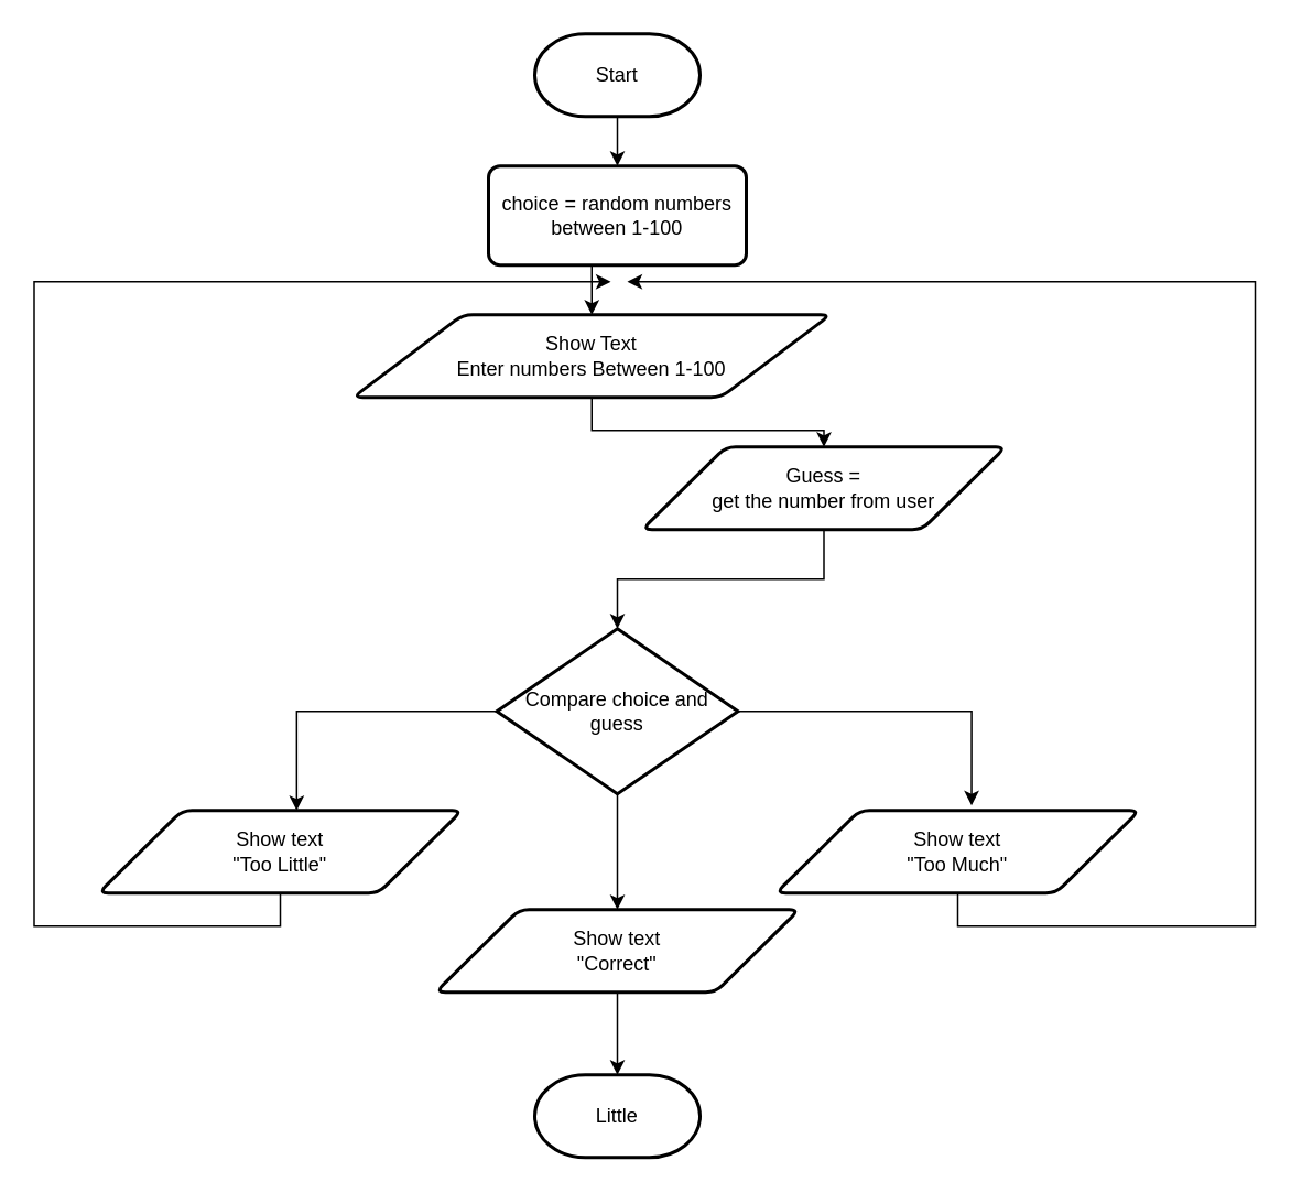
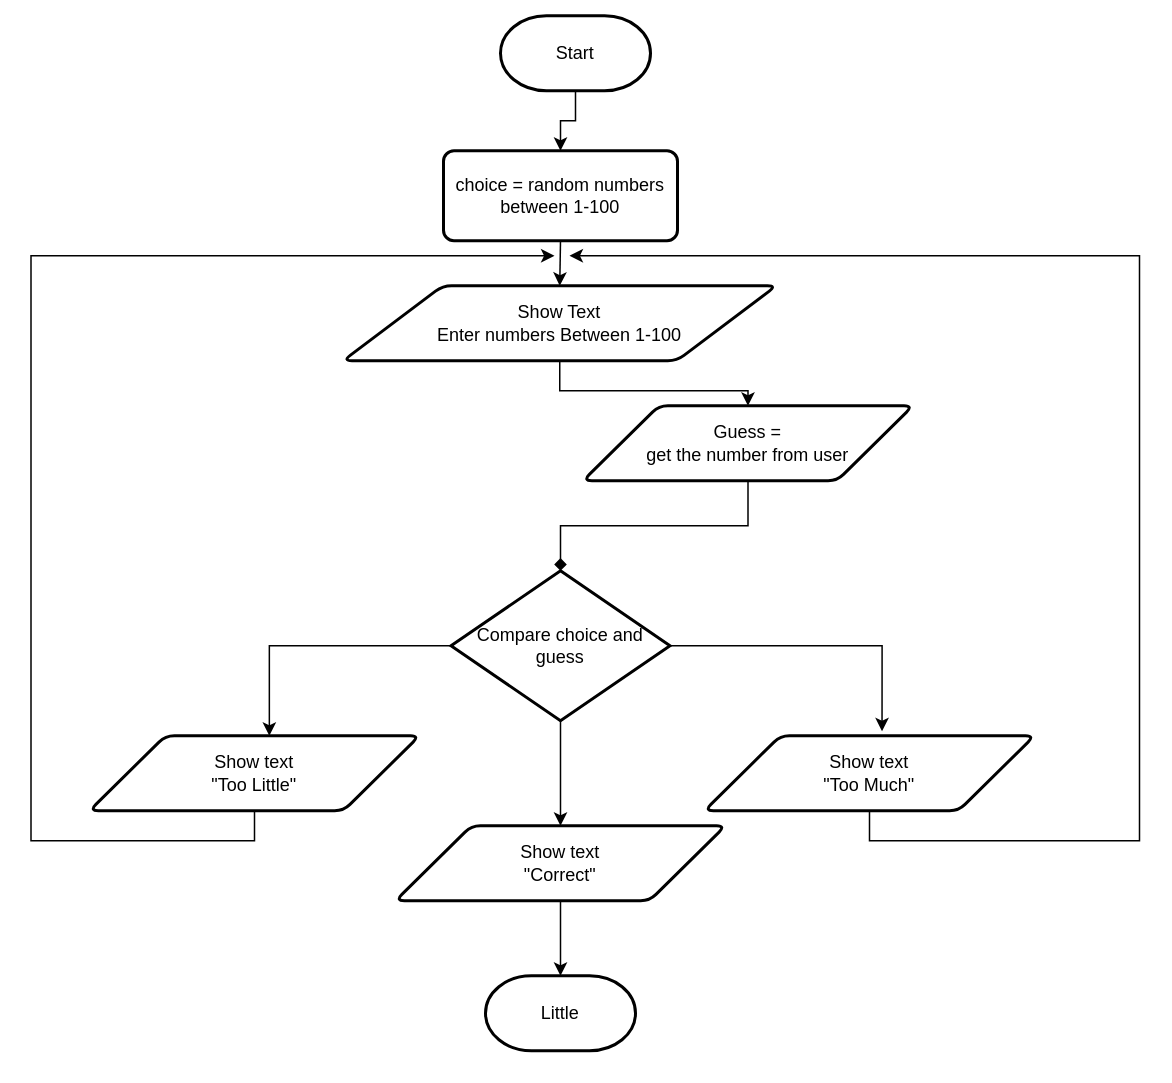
  <mxCell id="0" />
  <mxCell id="1" parent="0" />
  <mxCell id="2" style="edgeStyle=orthogonalEdgeStyle;rounded=0;orthogonalLoop=1;jettySize=auto;html=1;exitX=0.5;exitY=1;exitDx=0;exitDy=0;exitPerimeter=0;entryX=0.5;entryY=0;entryDx=0;entryDy=0;" parent="1" source="3" target="5" edge="1"><mxGeometry relative="1" as="geometry" /></mxCell>
- <mxCell id="3" value="Start" style="strokeWidth=2;html=1;shape=mxgraph.flowchart.terminator;whiteSpace=wrap;" parent="1" vertex="1"><mxGeometry x="323" y="20" width="100" height="50" as="geometry" /></mxCell>
+ <mxCell id="3" value="Start" style="strokeWidth=2;html=1;shape=mxgraph.flowchart.terminator;whiteSpace=wrap;" parent="1" vertex="1"><mxGeometry x="333" y="10" width="100" height="50" as="geometry" /></mxCell>
  <mxCell id="4" style="edgeStyle=orthogonalEdgeStyle;rounded=0;orthogonalLoop=1;jettySize=auto;html=1;exitX=0.5;exitY=1;exitDx=0;exitDy=0;entryX=0.5;entryY=0;entryDx=0;entryDy=0;" edge="1" parent="1" source="5" target="7"><mxGeometry relative="1" as="geometry" /></mxCell>
  <mxCell id="5" value="choice = random numbers between 1-100" style="rounded=1;whiteSpace=wrap;html=1;absoluteArcSize=1;arcSize=14;strokeWidth=2;" parent="1" vertex="1"><mxGeometry x="295" y="100" width="156" height="60" as="geometry" /></mxCell>
  <mxCell id="6" style="edgeStyle=orthogonalEdgeStyle;rounded=0;orthogonalLoop=1;jettySize=auto;html=1;exitX=0.5;exitY=1;exitDx=0;exitDy=0;entryX=0.5;entryY=0;entryDx=0;entryDy=0;" edge="1" parent="1" source="7" target="8"><mxGeometry relative="1" as="geometry" /></mxCell>
- <mxCell id="7" value="Show Text&lt;br&gt;Enter numbers Between 1-100" style="shape=parallelogram;html=1;strokeWidth=2;perimeter=parallelogramPerimeter;whiteSpace=wrap;rounded=1;arcSize=12;size=0.23;" vertex="1" parent="1"><mxGeometry x="213" y="190" width="289" height="50" as="geometry" /></mxCell>
+ <mxCell id="7" value="Show Text&lt;br&gt;Enter numbers Between 1-100" style="shape=parallelogram;html=1;strokeWidth=2;perimeter=parallelogramPerimeter;whiteSpace=wrap;rounded=1;arcSize=12;size=0.23;" vertex="1" parent="1"><mxGeometry x="228" y="190" width="289" height="50" as="geometry" /></mxCell>
  <mxCell id="8" value="Guess =&lt;div&gt;get the number from user&lt;/div&gt;" style="shape=parallelogram;html=1;strokeWidth=2;perimeter=parallelogramPerimeter;whiteSpace=wrap;rounded=1;arcSize=12;size=0.23;" vertex="1" parent="1"><mxGeometry x="388" y="270" width="220" height="50" as="geometry" /></mxCell>
  <mxCell id="9" style="edgeStyle=orthogonalEdgeStyle;rounded=0;orthogonalLoop=1;jettySize=auto;html=1;exitX=0.5;exitY=1;exitDx=0;exitDy=0;exitPerimeter=0;entryX=0.5;entryY=0;entryDx=0;entryDy=0;" edge="1" parent="1" source="10" target="18"><mxGeometry relative="1" as="geometry" /></mxCell>
  <mxCell id="10" value="Compare choice and guess" style="strokeWidth=2;html=1;shape=mxgraph.flowchart.decision;whiteSpace=wrap;" vertex="1" parent="1"><mxGeometry x="300" y="380" width="146" height="100" as="geometry" /></mxCell>
- <mxCell id="11" style="edgeStyle=orthogonalEdgeStyle;rounded=0;orthogonalLoop=1;jettySize=auto;html=1;exitX=0.5;exitY=1;exitDx=0;exitDy=0;entryX=0.5;entryY=0;entryDx=0;entryDy=0;entryPerimeter=0;" edge="1" parent="1" source="8" target="10"><mxGeometry relative="1" as="geometry" /></mxCell>
+ <mxCell id="11" style="edgeStyle=orthogonalEdgeStyle;rounded=0;orthogonalLoop=1;jettySize=auto;html=1;exitX=0.5;exitY=1;exitDx=0;exitDy=0;entryX=0.5;entryY=0;entryDx=0;entryDy=0;entryPerimeter=0;endArrow=diamond;" edge="1" parent="1" source="8" target="10"><mxGeometry relative="1" as="geometry" /></mxCell>
  <mxCell id="12" style="edgeStyle=orthogonalEdgeStyle;rounded=0;orthogonalLoop=1;jettySize=auto;html=1;exitX=0.5;exitY=1;exitDx=0;exitDy=0;" edge="1" parent="1" source="13"><mxGeometry relative="1" as="geometry"><mxPoint x="369" y="170" as="targetPoint" /><Array as="points"><mxPoint x="169" y="560" /><mxPoint x="20" y="560" /><mxPoint x="20" y="170" /></Array></mxGeometry></mxCell>
  <mxCell id="13" value="Show text&lt;br&gt;&quot;Too Little&quot;" style="shape=parallelogram;html=1;strokeWidth=2;perimeter=parallelogramPerimeter;whiteSpace=wrap;rounded=1;arcSize=12;size=0.23;" vertex="1" parent="1"><mxGeometry x="59" y="490" width="220" height="50" as="geometry" /></mxCell>
  <mxCell id="14" style="edgeStyle=orthogonalEdgeStyle;rounded=0;orthogonalLoop=1;jettySize=auto;html=1;exitX=0.5;exitY=1;exitDx=0;exitDy=0;" edge="1" parent="1" source="15"><mxGeometry relative="1" as="geometry"><mxPoint x="379" y="170" as="targetPoint" /><Array as="points"><mxPoint x="579" y="560" /><mxPoint x="759" y="560" /><mxPoint x="759" y="170" /></Array></mxGeometry></mxCell>
  <mxCell id="15" value="Show text&lt;div&gt;&quot;Too Much&quot;&lt;/div&gt;" style="shape=parallelogram;html=1;strokeWidth=2;perimeter=parallelogramPerimeter;whiteSpace=wrap;rounded=1;arcSize=12;size=0.23;" vertex="1" parent="1"><mxGeometry x="469" y="490" width="220" height="50" as="geometry" /></mxCell>
  <mxCell id="16" style="edgeStyle=orthogonalEdgeStyle;rounded=0;orthogonalLoop=1;jettySize=auto;html=1;exitX=1;exitY=0.5;exitDx=0;exitDy=0;exitPerimeter=0;entryX=0.538;entryY=-0.06;entryDx=0;entryDy=0;entryPerimeter=0;" edge="1" parent="1" source="10" target="15"><mxGeometry relative="1" as="geometry" /></mxCell>
  <mxCell id="17" style="edgeStyle=orthogonalEdgeStyle;rounded=0;orthogonalLoop=1;jettySize=auto;html=1;exitX=0;exitY=0.5;exitDx=0;exitDy=0;exitPerimeter=0;entryX=0.545;entryY=0;entryDx=0;entryDy=0;entryPerimeter=0;" edge="1" parent="1" source="10" target="13"><mxGeometry relative="1" as="geometry" /></mxCell>
  <mxCell id="18" value="Show text&lt;br&gt;&quot;Correct&quot;" style="shape=parallelogram;html=1;strokeWidth=2;perimeter=parallelogramPerimeter;whiteSpace=wrap;rounded=1;arcSize=12;size=0.23;" vertex="1" parent="1"><mxGeometry x="263" y="550" width="220" height="50" as="geometry" /></mxCell>
  <mxCell id="19" value="Little" style="strokeWidth=2;html=1;shape=mxgraph.flowchart.terminator;whiteSpace=wrap;" vertex="1" parent="1"><mxGeometry x="323" y="650" width="100" height="50" as="geometry" /></mxCell>
  <mxCell id="20" style="edgeStyle=orthogonalEdgeStyle;rounded=0;orthogonalLoop=1;jettySize=auto;html=1;exitX=0.5;exitY=1;exitDx=0;exitDy=0;entryX=0.5;entryY=0;entryDx=0;entryDy=0;entryPerimeter=0;" edge="1" parent="1" source="18" target="19"><mxGeometry relative="1" as="geometry" /></mxCell>
